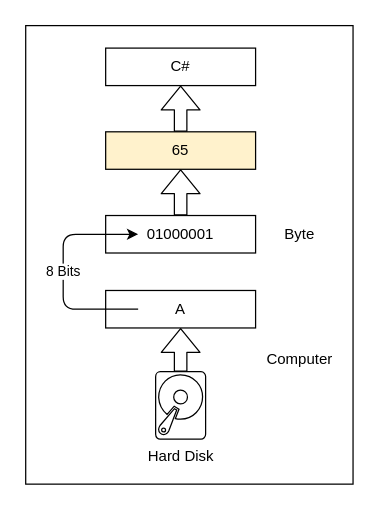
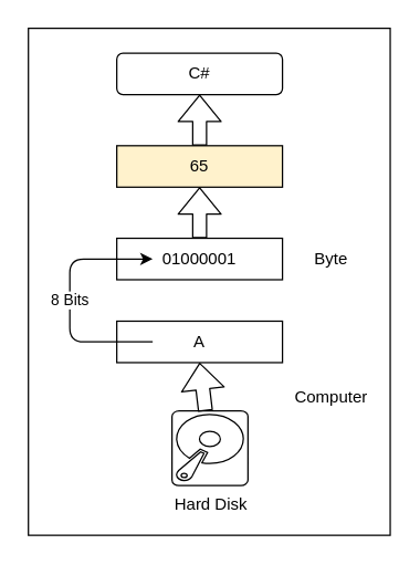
  <mxCell id="0" />
  <mxCell id="1" parent="0" />
  <mxCell id="2" value="" style="rounded=0;whiteSpace=wrap;html=1;fontColor=#000000;" parent="1" vertex="1"><mxGeometry x="20" y="20" width="262" height="367" as="geometry" /></mxCell>
  <mxCell id="3" value="01000001" style="rounded=0;whiteSpace=wrap;html=1;fontColor=#000000;" parent="1" vertex="1"><mxGeometry x="84" y="172" width="120" height="30" as="geometry" /></mxCell>
- <mxCell id="4" value="Hard Disk" style="sketch=0;pointerEvents=1;shadow=0;dashed=0;html=1;labelPosition=center;verticalLabelPosition=bottom;verticalAlign=top;outlineConnect=0;align=center;shape=mxgraph.office.devices.hard_disk;fontColor=#000000;" parent="1" vertex="1"><mxGeometry x="124" y="297" width="40" height="54" as="geometry" /></mxCell>
+ <mxCell id="4" value="Hard Disk" style="sketch=0;pointerEvents=1;shadow=0;dashed=0;html=1;labelPosition=center;verticalLabelPosition=bottom;verticalAlign=top;outlineConnect=0;align=center;shape=mxgraph.office.devices.hard_disk;fontColor=#000000;" parent="1" vertex="1"><mxGeometry x="124" y="297" width="55" height="54" as="geometry" /></mxCell>
  <mxCell id="5" value="65" style="rounded=0;whiteSpace=wrap;html=1;fontColor=#000000;fillColor=#fff2cc;" parent="1" vertex="1"><mxGeometry x="84" y="105" width="120" height="30" as="geometry" /></mxCell>
- <mxCell id="6" value="C#" style="rounded=0;whiteSpace=wrap;html=1;fontColor=#000000;" parent="1" vertex="1"><mxGeometry x="84" y="38" width="120" height="30" as="geometry" /></mxCell>
+ <mxCell id="6" value="C#" style="whiteSpace=wrap;html=1;fontColor=#000000;rounded=1;" parent="1" vertex="1"><mxGeometry x="84" y="38" width="120" height="30" as="geometry" /></mxCell>
  <mxCell id="7" value="A" style="rounded=0;whiteSpace=wrap;html=1;fontColor=#000000;" parent="1" vertex="1"><mxGeometry x="84" y="232" width="120" height="30" as="geometry" /></mxCell>
  <mxCell id="8" value="8 Bits" style="endArrow=classic;html=1;exitX=0;exitY=0.5;exitDx=0;exitDy=0;entryX=0;entryY=0.5;entryDx=0;entryDy=0;fontColor=#000000;" parent="1" edge="1"><mxGeometry width="50" height="50" relative="1" as="geometry"><mxPoint x="110" y="247" as="sourcePoint" /><mxPoint x="110" y="187" as="targetPoint" /><Array as="points"><mxPoint x="50" y="247" /><mxPoint x="50" y="187" /></Array></mxGeometry></mxCell>
  <mxCell id="9" value="Computer" style="text;html=1;resizable=0;autosize=1;align=center;verticalAlign=middle;points=[];rounded=0;fontColor=#000000;" parent="1" vertex="1"><mxGeometry x="204" y="277" width="70" height="20" as="geometry" /></mxCell>
  <mxCell id="10" value="Byte" style="text;html=1;resizable=0;autosize=1;align=center;verticalAlign=middle;points=[];rounded=0;fontColor=#000000;" parent="1" vertex="1"><mxGeometry x="219" y="177" width="40" height="20" as="geometry" /></mxCell>
  <mxCell id="11" value="" style="shape=flexArrow;endArrow=classic;html=1;exitX=0.5;exitY=0;exitDx=0;exitDy=0;fontColor=#000000;" parent="1" source="3" target="5" edge="1"><mxGeometry width="50" height="50" relative="1" as="geometry"><mxPoint x="244" y="242" as="sourcePoint" /><mxPoint x="294" y="192" as="targetPoint" /></mxGeometry></mxCell>
  <mxCell id="12" value="" style="shape=flexArrow;endArrow=classic;html=1;entryX=0.5;entryY=1;entryDx=0;entryDy=0;fontColor=#000000;" parent="1" source="4" target="7" edge="1"><mxGeometry width="50" height="50" relative="1" as="geometry"><mxPoint x="244" y="242" as="sourcePoint" /><mxPoint x="294" y="192" as="targetPoint" /></mxGeometry></mxCell>
  <mxCell id="13" value="" style="shape=flexArrow;endArrow=classic;html=1;exitX=0.5;exitY=0;exitDx=0;exitDy=0;entryX=0.5;entryY=1;entryDx=0;entryDy=0;fontColor=#000000;" parent="1" source="5" target="6" edge="1"><mxGeometry width="50" height="50" relative="1" as="geometry"><mxPoint x="244" y="242" as="sourcePoint" /><mxPoint x="154" y="92" as="targetPoint" /></mxGeometry></mxCell>
